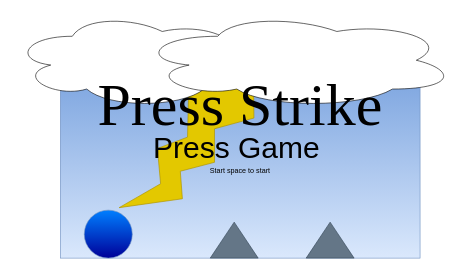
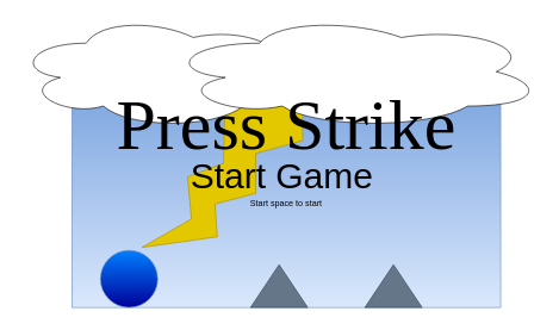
  <mxCell id="0" />
  <mxCell id="1" parent="0" />
  <mxCell id="2" value="" style="rounded=0;whiteSpace=wrap;html=1;fillColor=#dae8fc;strokeColor=#6c8ebf;gradientColor=#7ea6e0;gradientDirection=north;" vertex="1" parent="1"><mxGeometry x="100" y="130" width="600" height="300" as="geometry" /></mxCell>
  <mxCell id="3" value="" style="verticalLabelPosition=bottom;verticalAlign=top;html=1;shape=mxgraph.basic.flash;rotation=30;fillColor=#e3c800;strokeColor=#B09500;fontColor=#000000;" vertex="1" parent="1"><mxGeometry x="272.5" y="67.99" width="120" height="330" as="geometry" /></mxCell>
  <mxCell id="4" value="" style="ellipse;shape=cloud;whiteSpace=wrap;html=1;" vertex="1" parent="1"><mxGeometry x="20" y="20" width="400" height="160" as="geometry" /></mxCell>
  <mxCell id="5" value="" style="ellipse;shape=cloud;whiteSpace=wrap;html=1;" vertex="1" parent="1"><mxGeometry x="230" y="20" width="530" height="160" as="geometry" /></mxCell>
  <mxCell id="6" value="" style="ellipse;whiteSpace=wrap;html=1;aspect=fixed;fillColor=#007FFF;strokeColor=#6c8ebf;gradientColor=#000099;" vertex="1" parent="1"><mxGeometry x="140" y="350" width="80" height="80" as="geometry" /></mxCell>
  <mxCell id="7" value="" style="triangle;whiteSpace=wrap;html=1;rotation=-90;fillColor=#647687;strokeColor=#314354;fontColor=#ffffff;" vertex="1" parent="1"><mxGeometry x="360" y="360" width="60" height="80" as="geometry" /></mxCell>
  <mxCell id="8" value="" style="triangle;whiteSpace=wrap;html=1;rotation=-90;fillColor=#647687;fontColor=#ffffff;strokeColor=#314354;" vertex="1" parent="1"><mxGeometry x="520" y="360" width="60" height="80" as="geometry" /></mxCell>
  <mxCell id="9" value="&lt;font style=&quot;font-size: 100px;&quot; face=&quot;Lucida Console&quot;&gt;Press Strike&lt;/font&gt;" style="text;html=1;align=center;verticalAlign=middle;whiteSpace=wrap;rounded=0;" vertex="1" parent="1"><mxGeometry x="115" y="160" width="570" height="30" as="geometry" /></mxCell>
- <mxCell id="10" value="&lt;font style=&quot;font-size: 50px;&quot;&gt;Press Game&lt;/font&gt;" style="text;html=1;align=center;verticalAlign=middle;whiteSpace=wrap;rounded=0;" vertex="1" parent="1"><mxGeometry x="249" y="230" width="290" height="30" as="geometry" /></mxCell>
+ <mxCell id="10" value="&lt;font style=&quot;font-size: 50px;&quot;&gt;Start Game&lt;/font&gt;" style="text;html=1;align=center;verticalAlign=middle;whiteSpace=wrap;rounded=0;" vertex="1" parent="1"><mxGeometry x="249" y="230" width="290" height="30" as="geometry" /></mxCell>
  <mxCell id="11" value="Start space to start" style="text;html=1;align=center;verticalAlign=middle;whiteSpace=wrap;rounded=0;" vertex="1" parent="1"><mxGeometry x="330" y="270" width="140" height="30" as="geometry" /></mxCell>
